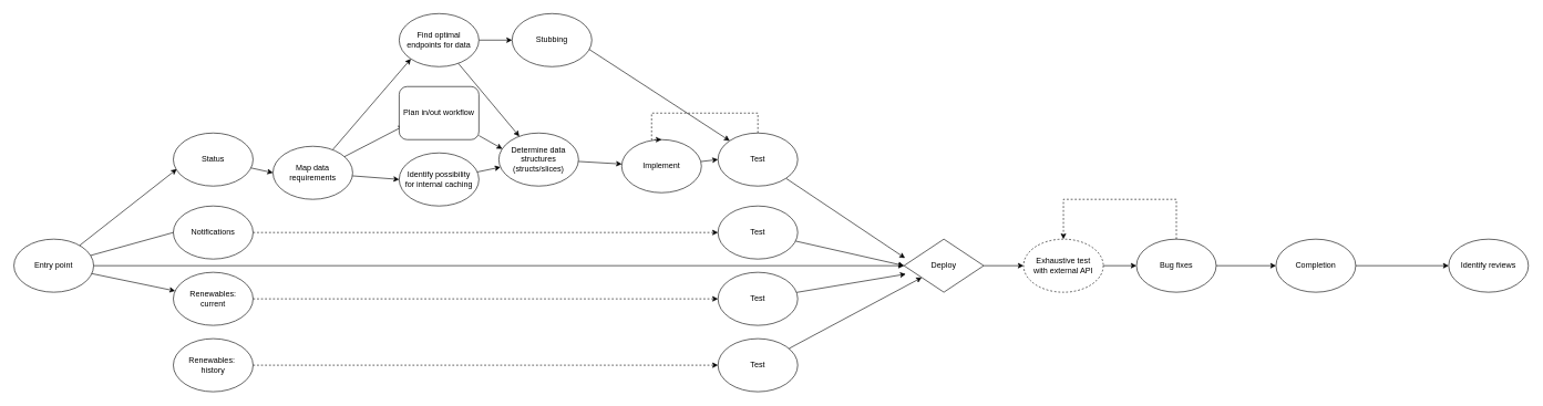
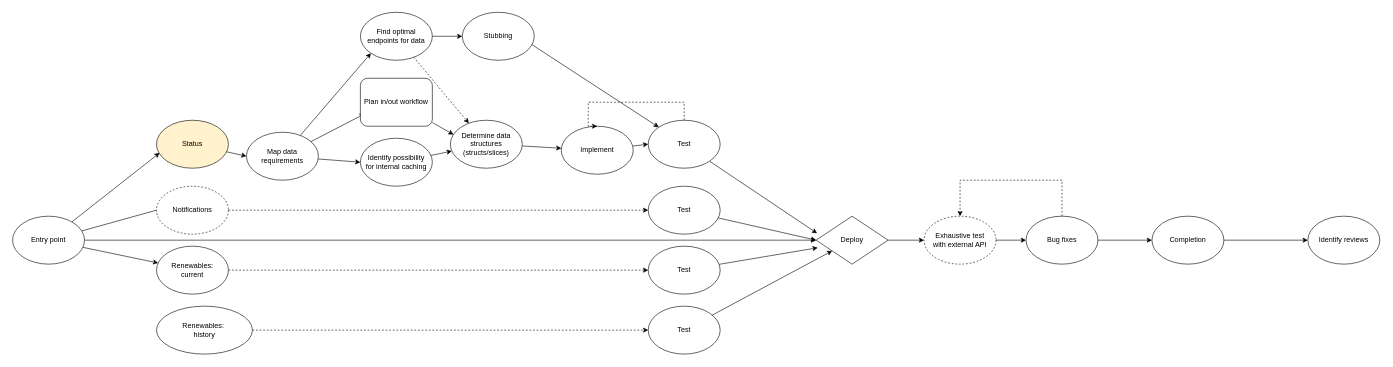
  <mxCell id="0" />
  <mxCell id="1" parent="0" />
  <mxCell id="2" style="edgeStyle=none;rounded=0;orthogonalLoop=1;jettySize=auto;html=1;entryX=0;entryY=0.5;entryDx=0;entryDy=0;" edge="1" parent="1" source="3" target="20"><mxGeometry relative="1" as="geometry" /></mxCell>
- <mxCell id="3" value="Status" style="ellipse;whiteSpace=wrap;html=1;" vertex="1" parent="1"><mxGeometry x="260" y="200" width="120" height="80" as="geometry" /></mxCell>
+ <mxCell id="3" value="Status" style="ellipse;whiteSpace=wrap;html=1;fillColor=#fff2cc;" vertex="1" parent="1"><mxGeometry x="260" y="200" width="120" height="80" as="geometry" /></mxCell>
  <mxCell id="4" style="edgeStyle=orthogonalEdgeStyle;rounded=0;orthogonalLoop=1;jettySize=auto;html=1;exitX=1;exitY=0.5;exitDx=0;exitDy=0;dashed=1;entryX=0;entryY=0.5;entryDx=0;entryDy=0;" edge="1" parent="1" source="5" target="34"><mxGeometry relative="1" as="geometry"><mxPoint x="1140" y="350.294" as="targetPoint" /></mxGeometry></mxCell>
- <mxCell id="5" value="Notifications" style="ellipse;whiteSpace=wrap;html=1;" vertex="1" parent="1"><mxGeometry x="260" y="310" width="120" height="80" as="geometry" /></mxCell>
+ <mxCell id="5" value="Notifications" style="ellipse;whiteSpace=wrap;html=1;dashed=1;" vertex="1" parent="1"><mxGeometry x="260" y="310" width="120" height="80" as="geometry" /></mxCell>
  <mxCell id="6" style="edgeStyle=orthogonalEdgeStyle;rounded=0;orthogonalLoop=1;jettySize=auto;html=1;exitX=1;exitY=0.5;exitDx=0;exitDy=0;dashed=1;entryX=0;entryY=0.5;entryDx=0;entryDy=0;" edge="1" parent="1" source="7" target="36"><mxGeometry relative="1" as="geometry"><mxPoint x="1070" y="450.294" as="targetPoint" /></mxGeometry></mxCell>
  <mxCell id="7" value="Renewables:&lt;br&gt;current" style="ellipse;whiteSpace=wrap;html=1;" vertex="1" parent="1"><mxGeometry x="260" y="410" width="120" height="80" as="geometry" /></mxCell>
  <mxCell id="8" style="edgeStyle=orthogonalEdgeStyle;rounded=0;orthogonalLoop=1;jettySize=auto;html=1;entryX=0;entryY=0.5;entryDx=0;entryDy=0;dashed=1;" edge="1" parent="1" source="9" target="38"><mxGeometry relative="1" as="geometry" /></mxCell>
- <mxCell id="9" value="Renewables:&amp;nbsp;&lt;br&gt;history" style="ellipse;whiteSpace=wrap;html=1;" vertex="1" parent="1"><mxGeometry x="260" y="510" width="120" height="80" as="geometry" /></mxCell>
+ <mxCell id="9" value="Renewables:&amp;nbsp;&lt;br&gt;history" style="ellipse;whiteSpace=wrap;html=1;" vertex="1" parent="1"><mxGeometry x="260" y="510" width="160" height="80" as="geometry" /></mxCell>
  <mxCell id="10" style="edgeStyle=none;rounded=0;orthogonalLoop=1;jettySize=auto;html=1;" edge="1" parent="1" source="11" target="25"><mxGeometry relative="1" as="geometry" /></mxCell>
  <mxCell id="11" value="Identify possibility&lt;br&gt;for internal caching" style="ellipse;whiteSpace=wrap;html=1;" vertex="1" parent="1"><mxGeometry x="600" y="230" width="120" height="80" as="geometry" /></mxCell>
  <mxCell id="12" style="edgeStyle=none;rounded=0;orthogonalLoop=1;jettySize=auto;html=1;entryX=0.043;entryY=0.681;entryDx=0;entryDy=0;entryPerimeter=0;" edge="1" parent="1" source="16" target="3"><mxGeometry relative="1" as="geometry" /></mxCell>
  <mxCell id="13" style="edgeStyle=none;rounded=0;orthogonalLoop=1;jettySize=auto;html=1;entryX=0;entryY=0.5;entryDx=0;entryDy=0;endArrow=none;" edge="1" parent="1" source="16" target="5"><mxGeometry relative="1" as="geometry" /></mxCell>
  <mxCell id="14" style="edgeStyle=none;rounded=0;orthogonalLoop=1;jettySize=auto;html=1;" edge="1" parent="1" source="16" target="7"><mxGeometry relative="1" as="geometry" /></mxCell>
  <mxCell id="15" style="edgeStyle=none;rounded=0;orthogonalLoop=1;jettySize=auto;html=1;" edge="1" parent="1" source="16" target="40"><mxGeometry relative="1" as="geometry" /></mxCell>
  <mxCell id="16" value="Entry point" style="ellipse;whiteSpace=wrap;html=1;" vertex="1" parent="1"><mxGeometry x="20" y="360" width="120" height="80" as="geometry" /></mxCell>
  <mxCell id="17" style="edgeStyle=none;rounded=0;orthogonalLoop=1;jettySize=auto;html=1;entryX=0;entryY=1;entryDx=0;entryDy=0;" edge="1" parent="1" source="20" target="23"><mxGeometry relative="1" as="geometry" /></mxCell>
  <mxCell id="18" style="edgeStyle=none;rounded=0;orthogonalLoop=1;jettySize=auto;html=1;entryX=0.061;entryY=0.74;entryDx=0;entryDy=0;entryPerimeter=0;" edge="1" parent="1" source="20" target="27"><mxGeometry relative="1" as="geometry" /></mxCell>
  <mxCell id="19" style="edgeStyle=none;rounded=0;orthogonalLoop=1;jettySize=auto;html=1;entryX=0;entryY=0.5;entryDx=0;entryDy=0;" edge="1" parent="1" source="20" target="11"><mxGeometry relative="1" as="geometry" /></mxCell>
  <mxCell id="20" value="Map data requirements" style="ellipse;whiteSpace=wrap;html=1;" vertex="1" parent="1"><mxGeometry x="410" y="220" width="120" height="80" as="geometry" /></mxCell>
- <mxCell id="21" style="edgeStyle=none;rounded=0;orthogonalLoop=1;jettySize=auto;html=1;" edge="1" parent="1" source="23" target="25"><mxGeometry relative="1" as="geometry" /></mxCell>
+ <mxCell id="21" style="edgeStyle=none;rounded=0;orthogonalLoop=1;jettySize=auto;html=1;dashed=1;" edge="1" parent="1" source="23" target="25"><mxGeometry relative="1" as="geometry" /></mxCell>
  <mxCell id="22" style="edgeStyle=none;rounded=0;orthogonalLoop=1;jettySize=auto;html=1;" edge="1" parent="1" source="23" target="42"><mxGeometry relative="1" as="geometry" /></mxCell>
  <mxCell id="23" value="Find optimal endpoints for data" style="ellipse;whiteSpace=wrap;html=1;" vertex="1" parent="1"><mxGeometry x="600" y="20" width="120" height="80" as="geometry" /></mxCell>
  <mxCell id="24" style="edgeStyle=none;rounded=0;orthogonalLoop=1;jettySize=auto;html=1;" edge="1" parent="1" source="25" target="29"><mxGeometry relative="1" as="geometry" /></mxCell>
  <mxCell id="25" value="Determine data structures (structs/slices)" style="ellipse;whiteSpace=wrap;html=1;" vertex="1" parent="1"><mxGeometry x="750" y="200" width="120" height="80" as="geometry" /></mxCell>
  <mxCell id="26" style="edgeStyle=none;rounded=0;orthogonalLoop=1;jettySize=auto;html=1;entryX=0.044;entryY=0.298;entryDx=0;entryDy=0;entryPerimeter=0;" edge="1" parent="1" source="27" target="25"><mxGeometry relative="1" as="geometry" /></mxCell>
  <mxCell id="27" value="Plan in/out workflow" style="whiteSpace=wrap;html=1;rounded=1;" vertex="1" parent="1"><mxGeometry x="600" y="130" width="120" height="80" as="geometry" /></mxCell>
  <mxCell id="28" style="edgeStyle=none;rounded=0;orthogonalLoop=1;jettySize=auto;html=1;entryX=0;entryY=0.5;entryDx=0;entryDy=0;" edge="1" parent="1" source="29" target="32"><mxGeometry relative="1" as="geometry" /></mxCell>
  <mxCell id="29" value="Implement" style="ellipse;whiteSpace=wrap;html=1;" vertex="1" parent="1"><mxGeometry x="935" y="210" width="120" height="80" as="geometry" /></mxCell>
  <mxCell id="30" style="edgeStyle=orthogonalEdgeStyle;rounded=0;orthogonalLoop=1;jettySize=auto;html=1;entryX=0.5;entryY=0;entryDx=0;entryDy=0;dashed=1;exitX=0.5;exitY=0;exitDx=0;exitDy=0;" edge="1" parent="1" source="32" target="29"><mxGeometry relative="1" as="geometry"><Array as="points"><mxPoint x="1140" y="170" /><mxPoint x="980" y="170" /></Array></mxGeometry></mxCell>
  <mxCell id="31" style="rounded=0;orthogonalLoop=1;jettySize=auto;html=1;entryX=0.013;entryY=0.356;entryDx=0;entryDy=0;entryPerimeter=0;" edge="1" parent="1" source="32" target="40"><mxGeometry relative="1" as="geometry" /></mxCell>
  <mxCell id="32" value="Test" style="ellipse;whiteSpace=wrap;html=1;" vertex="1" parent="1"><mxGeometry x="1080" y="200" width="120" height="80" as="geometry" /></mxCell>
  <mxCell id="33" style="edgeStyle=none;rounded=0;orthogonalLoop=1;jettySize=auto;html=1;entryX=0;entryY=0.5;entryDx=0;entryDy=0;" edge="1" parent="1" source="34" target="40"><mxGeometry relative="1" as="geometry" /></mxCell>
  <mxCell id="34" value="Test" style="ellipse;whiteSpace=wrap;html=1;" vertex="1" parent="1"><mxGeometry x="1080" y="310" width="120" height="80" as="geometry" /></mxCell>
  <mxCell id="35" style="edgeStyle=none;rounded=0;orthogonalLoop=1;jettySize=auto;html=1;entryX=0.022;entryY=0.658;entryDx=0;entryDy=0;entryPerimeter=0;" edge="1" parent="1" source="36" target="40"><mxGeometry relative="1" as="geometry" /></mxCell>
  <mxCell id="36" value="Test" style="ellipse;whiteSpace=wrap;html=1;" vertex="1" parent="1"><mxGeometry x="1080" y="410" width="120" height="80" as="geometry" /></mxCell>
  <mxCell id="37" style="edgeStyle=none;rounded=0;orthogonalLoop=1;jettySize=auto;html=1;" edge="1" parent="1" source="38" target="40"><mxGeometry relative="1" as="geometry" /></mxCell>
  <mxCell id="38" value="Test" style="ellipse;whiteSpace=wrap;html=1;" vertex="1" parent="1"><mxGeometry x="1080" y="510" width="120" height="80" as="geometry" /></mxCell>
  <mxCell id="39" style="edgeStyle=none;rounded=0;orthogonalLoop=1;jettySize=auto;html=1;entryX=0;entryY=0.5;entryDx=0;entryDy=0;" edge="1" parent="1" source="40" target="47"><mxGeometry relative="1" as="geometry" /></mxCell>
  <mxCell id="40" value="Deploy" style="rhombus;whiteSpace=wrap;html=1;" vertex="1" parent="1"><mxGeometry x="1360" y="360" width="120" height="80" as="geometry" /></mxCell>
  <mxCell id="41" style="edgeStyle=none;rounded=0;orthogonalLoop=1;jettySize=auto;html=1;entryX=0;entryY=0;entryDx=0;entryDy=0;" edge="1" parent="1" target="32"><mxGeometry relative="1" as="geometry"><mxPoint x="880" y="70" as="sourcePoint" /></mxGeometry></mxCell>
  <mxCell id="42" value="Stubbing" style="ellipse;whiteSpace=wrap;html=1;" vertex="1" parent="1"><mxGeometry x="770" y="20" width="120" height="80" as="geometry" /></mxCell>
  <mxCell id="43" style="edgeStyle=none;rounded=0;orthogonalLoop=1;jettySize=auto;html=1;entryX=0;entryY=0.5;entryDx=0;entryDy=0;" edge="1" parent="1" source="44" target="45"><mxGeometry relative="1" as="geometry" /></mxCell>
  <mxCell id="44" value="Completion" style="ellipse;whiteSpace=wrap;html=1;" vertex="1" parent="1"><mxGeometry x="1920" y="360" width="120" height="80" as="geometry" /></mxCell>
  <mxCell id="45" value="Identify reviews" style="ellipse;whiteSpace=wrap;html=1;" vertex="1" parent="1"><mxGeometry x="2180" y="360" width="120" height="80" as="geometry" /></mxCell>
  <mxCell id="46" style="edgeStyle=none;rounded=0;orthogonalLoop=1;jettySize=auto;html=1;" edge="1" parent="1" source="47" target="50"><mxGeometry relative="1" as="geometry" /></mxCell>
  <mxCell id="47" value="Exhaustive test&lt;br&gt;with external API" style="ellipse;whiteSpace=wrap;html=1;dashed=1;" vertex="1" parent="1"><mxGeometry x="1540" y="360" width="120" height="80" as="geometry" /></mxCell>
  <mxCell id="48" style="edgeStyle=none;rounded=0;orthogonalLoop=1;jettySize=auto;html=1;exitX=0.5;exitY=0;exitDx=0;exitDy=0;entryX=0.5;entryY=0;entryDx=0;entryDy=0;dashed=1;" edge="1" parent="1" source="50" target="47"><mxGeometry relative="1" as="geometry"><Array as="points"><mxPoint x="1770" y="300" /><mxPoint x="1600" y="300" /></Array></mxGeometry></mxCell>
  <mxCell id="49" style="rounded=0;orthogonalLoop=1;jettySize=auto;html=1;entryX=0;entryY=0.5;entryDx=0;entryDy=0;elbow=vertical;" edge="1" parent="1" source="50" target="44"><mxGeometry relative="1" as="geometry" /></mxCell>
  <mxCell id="50" value="Bug fixes" style="ellipse;whiteSpace=wrap;html=1;" vertex="1" parent="1"><mxGeometry x="1710" y="360" width="120" height="80" as="geometry" /></mxCell>
